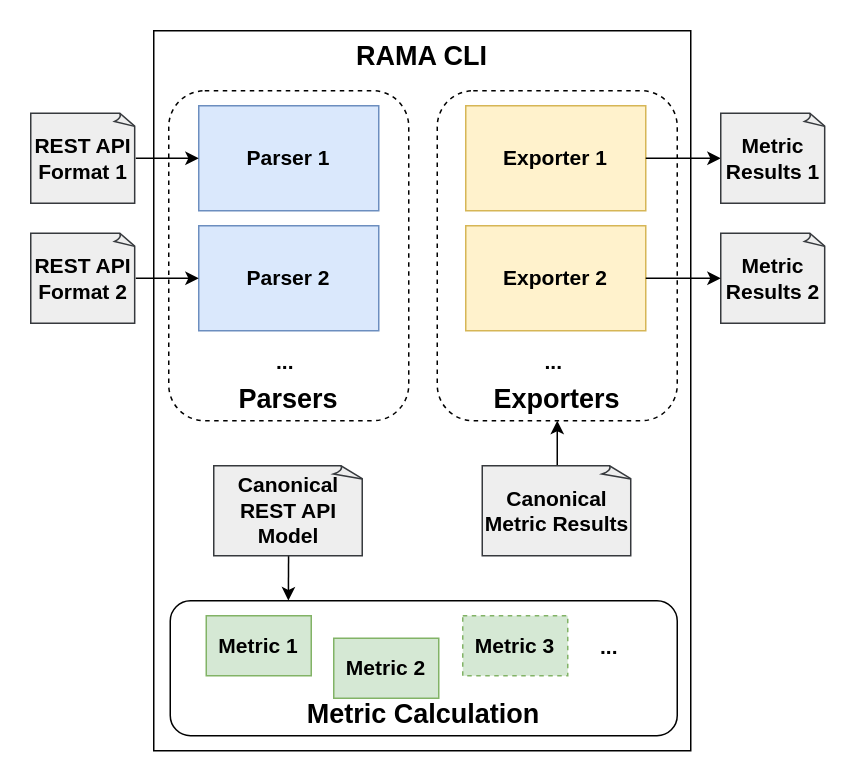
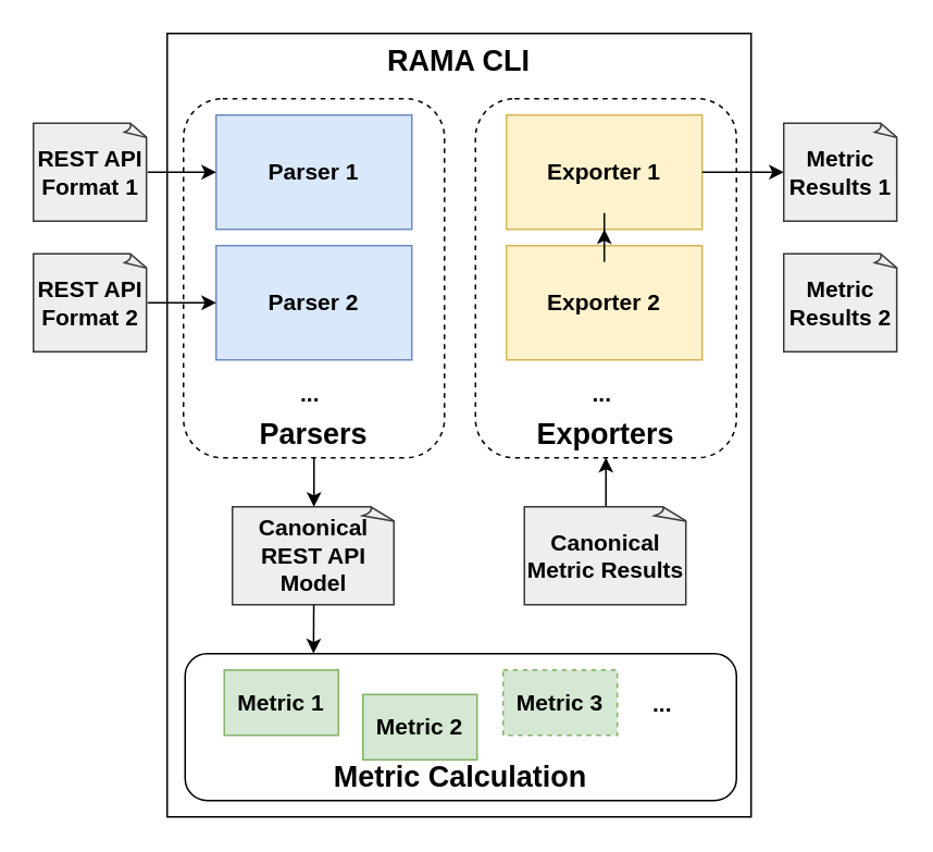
  <mxCell id="0" />
  <mxCell id="1" parent="0" />
  <mxCell id="2" value="&lt;font style=&quot;font-size: 18px&quot;&gt;RAMA CLI&lt;/font&gt;" style="rounded=0;whiteSpace=wrap;html=1;fontSize=14;verticalAlign=top;strokeColor=#000000;labelBorderColor=none;fontStyle=1" parent="1" vertex="1"><mxGeometry x="102" y="20" width="358" height="480" as="geometry" /></mxCell>
+ <mxCell id="3" value="" style="rounded=0;orthogonalLoop=1;jettySize=auto;html=1;fontSize=14;fontStyle=1" parent="1" source="4" target="24" edge="1"><mxGeometry relative="1" as="geometry"><mxPoint x="326" y="235" as="targetPoint" /></mxGeometry></mxCell>
  <mxCell id="4" value="&lt;font style=&quot;font-size: 18px&quot;&gt;Parsers&lt;/font&gt;" style="rounded=1;whiteSpace=wrap;html=1;dashed=1;labelPosition=center;verticalLabelPosition=middle;align=center;verticalAlign=bottom;fontSize=14;fontStyle=1" parent="1" vertex="1"><mxGeometry x="112" y="60" width="160" height="220" as="geometry" /></mxCell>
  <mxCell id="5" value="Parser 1" style="rounded=0;whiteSpace=wrap;html=1;fontSize=14;fontStyle=1;fillColor=#dae8fc;strokeColor=#6c8ebf;" parent="1" vertex="1"><mxGeometry x="132" y="70" width="120" height="70" as="geometry" /></mxCell>
  <mxCell id="6" value="..." style="text;html=1;resizable=0;points=[];autosize=1;align=left;verticalAlign=top;spacingTop=-4;fontStyle=1;fontSize=14;" parent="1" vertex="1"><mxGeometry x="182" y="230" width="30" height="20" as="geometry" /></mxCell>
  <mxCell id="7" value="" style="rounded=0;orthogonalLoop=1;jettySize=auto;html=1;fontSize=14;fontStyle=1;exitX=0.764;exitY=0.004;exitDx=0;exitDy=0;exitPerimeter=0;" parent="1" source="9" target="28" edge="1"><mxGeometry relative="1" as="geometry"><mxPoint x="372" y="780" as="sourcePoint" /><mxPoint x="382" y="535" as="targetPoint" /></mxGeometry></mxCell>
  <mxCell id="8" value="" style="rounded=0;orthogonalLoop=1;jettySize=auto;html=1;fontSize=14;fontStyle=1" parent="1" source="25" target="11" edge="1"><mxGeometry relative="1" as="geometry"><mxPoint x="672" y="180" as="targetPoint" /><mxPoint x="618" y="235" as="sourcePoint" /></mxGeometry></mxCell>
  <mxCell id="9" value="Metric Calculation" style="rounded=1;whiteSpace=wrap;html=1;strokeColor=#000000;fontSize=18;fontStyle=1;verticalAlign=bottom;" parent="1" vertex="1"><mxGeometry x="113" y="400" width="338" height="90" as="geometry" /></mxCell>
  <mxCell id="10" value="" style="endArrow=classic;html=1;fontSize=14;fontStyle=1;entryX=0.233;entryY=-0.002;entryDx=0;entryDy=0;entryPerimeter=0;" parent="1" source="24" target="9" edge="1"><mxGeometry width="50" height="50" relative="1" as="geometry"><mxPoint x="189.607" y="450" as="sourcePoint" /><mxPoint x="190" y="560" as="targetPoint" /></mxGeometry></mxCell>
  <mxCell id="11" value="&lt;font style=&quot;font-size: 18px&quot;&gt;Exporters&lt;/font&gt;" style="rounded=1;whiteSpace=wrap;html=1;dashed=1;labelPosition=center;verticalLabelPosition=middle;align=center;verticalAlign=bottom;fontSize=14;fontStyle=1" parent="1" vertex="1"><mxGeometry x="291" y="60" width="160" height="220" as="geometry" /></mxCell>
  <mxCell id="12" value="Exporter 1" style="rounded=0;whiteSpace=wrap;html=1;fontSize=14;fontStyle=1;fillColor=#fff2cc;strokeColor=#d6b656;" parent="1" vertex="1"><mxGeometry x="310" y="70" width="120" height="70" as="geometry" /></mxCell>
  <mxCell id="13" value="Exporter 2" style="rounded=0;whiteSpace=wrap;html=1;fontSize=14;fontStyle=1;fillColor=#fff2cc;strokeColor=#d6b656;" parent="1" vertex="1"><mxGeometry x="310" y="150" width="120" height="70" as="geometry" /></mxCell>
  <mxCell id="14" value="..." style="text;html=1;resizable=0;points=[];autosize=1;align=left;verticalAlign=top;spacingTop=-4;fontStyle=1;fontSize=14;" parent="1" vertex="1"><mxGeometry x="361" y="230" width="30" height="20" as="geometry" /></mxCell>
  <mxCell id="15" value="" style="edgeStyle=orthogonalEdgeStyle;rounded=0;orthogonalLoop=1;jettySize=auto;html=1;fontSize=14;fontStyle=1" parent="1" source="12" target="19" edge="1"><mxGeometry relative="1" as="geometry"><mxPoint x="451" y="180" as="sourcePoint" /><mxPoint x="501" y="117" as="targetPoint" /></mxGeometry></mxCell>
  <mxCell id="16" value="Parser 2" style="rounded=0;whiteSpace=wrap;html=1;fontSize=14;fontStyle=1;fillColor=#dae8fc;strokeColor=#6c8ebf;" parent="1" vertex="1"><mxGeometry x="132" y="150" width="120" height="70" as="geometry" /></mxCell>
  <mxCell id="17" value="" style="edgeStyle=orthogonalEdgeStyle;rounded=0;orthogonalLoop=1;jettySize=auto;html=1;fontSize=14;fontStyle=1" parent="1" source="22" target="5" edge="1"><mxGeometry relative="1" as="geometry"><mxPoint x="78" y="115" as="sourcePoint" /><mxPoint x="901" y="190" as="targetPoint" /></mxGeometry></mxCell>
  <mxCell id="18" value="" style="edgeStyle=orthogonalEdgeStyle;rounded=0;orthogonalLoop=1;jettySize=auto;html=1;fontSize=14;fontStyle=1" parent="1" source="23" target="16" edge="1"><mxGeometry relative="1" as="geometry"><mxPoint x="78" y="195" as="sourcePoint" /><mxPoint x="142" y="125" as="targetPoint" /></mxGeometry></mxCell>
  <mxCell id="19" value="&lt;span&gt;Metric&lt;/span&gt;&lt;br&gt;&lt;span&gt;Results 1&lt;/span&gt;" style="whiteSpace=wrap;html=1;shape=mxgraph.basic.document;fontSize=14;fontStyle=1;fillColor=#eeeeee;strokeColor=#36393d;" parent="1" vertex="1"><mxGeometry x="480" y="75" width="70" height="60" as="geometry" /></mxCell>
  <mxCell id="20" value="&lt;span&gt;Metric&lt;/span&gt;&lt;br&gt;&lt;span&gt;Results 2&lt;/span&gt;" style="whiteSpace=wrap;html=1;shape=mxgraph.basic.document;fontSize=14;fontStyle=1;fillColor=#eeeeee;strokeColor=#36393d;" parent="1" vertex="1"><mxGeometry x="480" y="155" width="70" height="60" as="geometry" /></mxCell>
- <mxCell id="21" value="" style="edgeStyle=orthogonalEdgeStyle;rounded=0;orthogonalLoop=1;jettySize=auto;html=1;fontSize=14;fontStyle=1" parent="1" source="13" target="20" edge="1"><mxGeometry relative="1" as="geometry"><mxPoint x="441" y="125" as="sourcePoint" /><mxPoint x="491" y="125" as="targetPoint" /></mxGeometry></mxCell>
+ <mxCell id="21" value="" style="edgeStyle=orthogonalEdgeStyle;rounded=0;orthogonalLoop=1;jettySize=auto;html=1;fontSize=14;fontStyle=1;" parent="1" source="13" target="12" edge="1"><mxGeometry relative="1" as="geometry"><mxPoint x="441" y="125" as="sourcePoint" /><mxPoint x="491" y="125" as="targetPoint" /></mxGeometry></mxCell>
  <mxCell id="22" value="REST API Format 1" style="whiteSpace=wrap;html=1;shape=mxgraph.basic.document;fontSize=14;fontStyle=1;fillColor=#eeeeee;strokeColor=#36393d;" parent="1" vertex="1"><mxGeometry x="20" y="75" width="70" height="60" as="geometry" /></mxCell>
  <mxCell id="23" value="REST API Format 2" style="whiteSpace=wrap;html=1;shape=mxgraph.basic.document;fontSize=14;fontStyle=1;fillColor=#eeeeee;strokeColor=#36393d;" parent="1" vertex="1"><mxGeometry x="20" y="155" width="70" height="60" as="geometry" /></mxCell>
  <mxCell id="24" value="Canonical REST API Model" style="whiteSpace=wrap;html=1;shape=mxgraph.basic.document;fontSize=14;fontStyle=1;fillColor=#eeeeee;strokeColor=#36393d;" parent="1" vertex="1"><mxGeometry x="142" y="310" width="100" height="60" as="geometry" /></mxCell>
  <mxCell id="25" value="Canonical Metric Results&lt;br&gt;" style="whiteSpace=wrap;html=1;shape=mxgraph.basic.document;fontSize=14;fontStyle=1;fillColor=#eeeeee;strokeColor=#36393d;" parent="1" vertex="1"><mxGeometry x="321" y="310" width="100" height="60" as="geometry" /></mxCell>
  <mxCell id="26" value="Metric 1" style="rounded=0;whiteSpace=wrap;html=1;fontSize=14;fontStyle=1;fillColor=#d5e8d4;strokeColor=#82b366;" parent="1" vertex="1"><mxGeometry x="137" y="410" width="70" height="40" as="geometry" /></mxCell>
  <mxCell id="27" value="Metric 2" style="rounded=0;whiteSpace=wrap;html=1;fontSize=14;fontStyle=1;fillColor=#d5e8d4;strokeColor=#82b366;" parent="1" vertex="1"><mxGeometry x="222" y="425" width="70" height="40" as="geometry" /></mxCell>
  <mxCell id="28" value="Metric 3" style="rounded=0;whiteSpace=wrap;html=1;fontSize=14;fontStyle=1;fillColor=#d5e8d4;strokeColor=#82b366;dashed=1;" parent="1" vertex="1"><mxGeometry x="308" y="410" width="70" height="40" as="geometry" /></mxCell>
  <mxCell id="29" value="..." style="text;html=1;resizable=0;points=[];autosize=1;align=left;verticalAlign=top;spacingTop=-4;fontStyle=1;fontSize=14;" parent="1" vertex="1"><mxGeometry x="398" y="420" width="30" height="20" as="geometry" /></mxCell>
